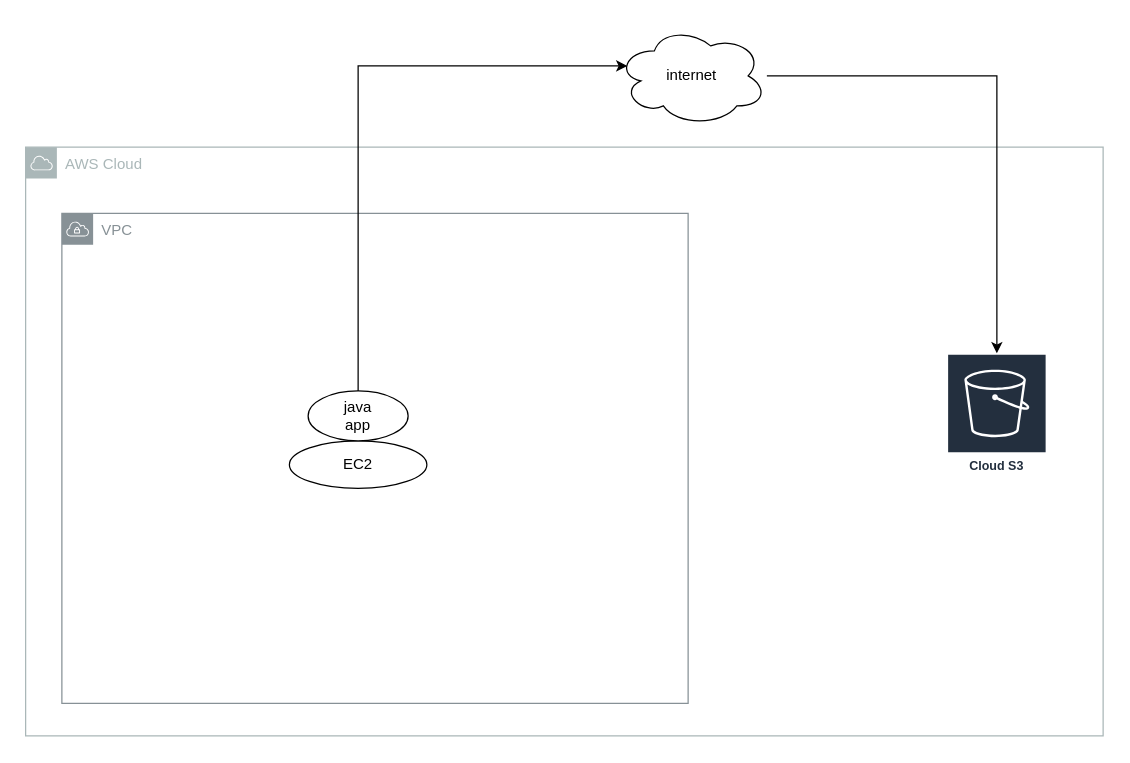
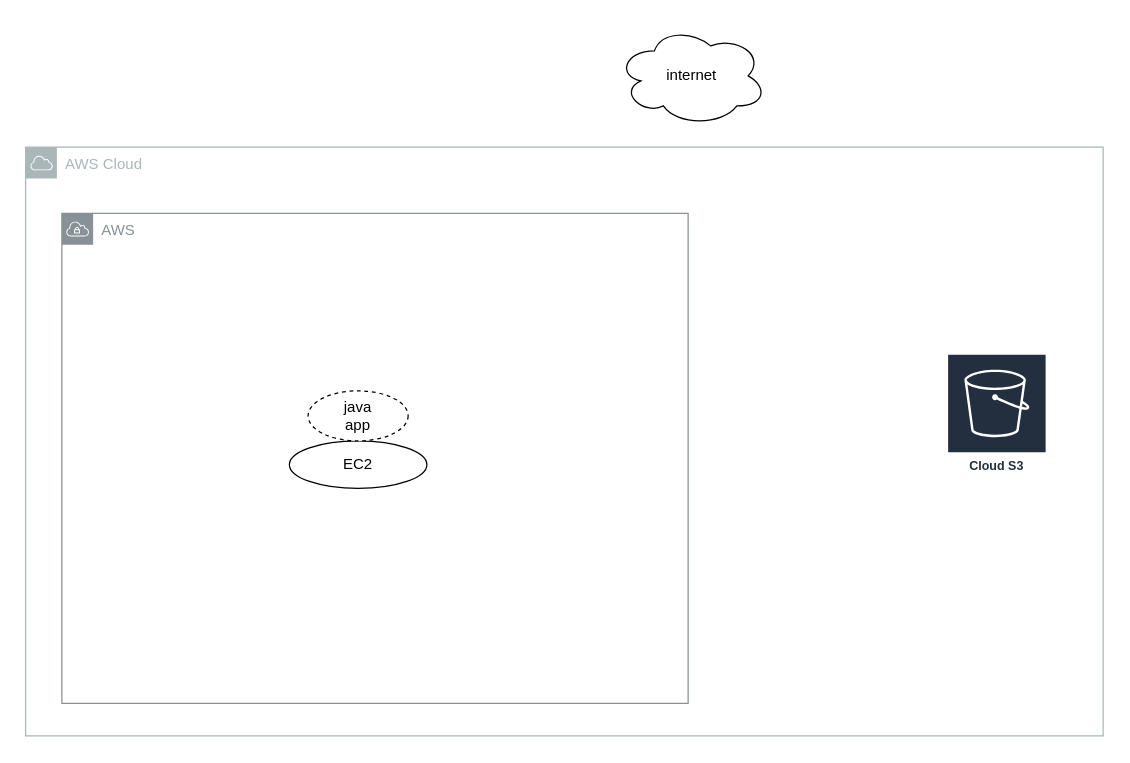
  <mxCell id="0" />
  <mxCell id="1" parent="0" />
  <mxCell id="2" value="AWS Cloud" style="sketch=0;outlineConnect=0;gradientColor=none;html=1;whiteSpace=wrap;fontSize=12;fontStyle=0;shape=mxgraph.aws4.group;grIcon=mxgraph.aws4.group_aws_cloud;strokeColor=#AAB7B8;fillColor=none;verticalAlign=top;align=left;spacingLeft=30;fontColor=#AAB7B8;dashed=0;" vertex="1" parent="1"><mxGeometry x="20" y="117" width="862" height="471" as="geometry" /></mxCell>
- <mxCell id="3" value="VPC" style="sketch=0;outlineConnect=0;gradientColor=none;html=1;whiteSpace=wrap;fontSize=12;fontStyle=0;shape=mxgraph.aws4.group;grIcon=mxgraph.aws4.group_vpc;strokeColor=#879196;fillColor=none;verticalAlign=top;align=left;spacingLeft=30;fontColor=#879196;dashed=0;" vertex="1" parent="1"><mxGeometry x="49" y="170" width="501" height="392" as="geometry" /></mxCell>
+ <mxCell id="3" value="AWS" style="sketch=0;outlineConnect=0;gradientColor=none;html=1;whiteSpace=wrap;fontSize=12;fontStyle=0;shape=mxgraph.aws4.group;grIcon=mxgraph.aws4.group_vpc;strokeColor=#879196;fillColor=none;verticalAlign=top;align=left;spacingLeft=30;fontColor=#879196;dashed=0;" vertex="1" parent="1"><mxGeometry x="49" y="170" width="501" height="392" as="geometry" /></mxCell>
  <mxCell id="4" value="Cloud S3" style="sketch=0;outlineConnect=0;fontColor=#232F3E;gradientColor=none;strokeColor=#ffffff;fillColor=#232F3E;dashed=0;verticalLabelPosition=middle;verticalAlign=bottom;align=center;html=1;whiteSpace=wrap;fontSize=10;fontStyle=1;spacing=3;shape=mxgraph.aws4.productIcon;prIcon=mxgraph.aws4.s3;" vertex="1" parent="1"><mxGeometry x="757" y="282" width="80" height="100" as="geometry" /></mxCell>
  <mxCell id="5" value="EC2" style="ellipse;whiteSpace=wrap;html=1;" vertex="1" parent="1"><mxGeometry x="231" y="352" width="110" height="38" as="geometry" /></mxCell>
- <mxCell id="6" style="edgeStyle=orthogonalEdgeStyle;rounded=0;orthogonalLoop=1;jettySize=auto;html=1;entryX=0.07;entryY=0.4;entryDx=0;entryDy=0;entryPerimeter=0;" edge="1" parent="1" source="7" target="9"><mxGeometry relative="1" as="geometry"><Array as="points"><mxPoint x="286" y="52" /></Array></mxGeometry></mxCell>
- <mxCell id="7" value="java&lt;br&gt;app" style="ellipse;whiteSpace=wrap;html=1;" vertex="1" parent="1"><mxGeometry x="246" y="312" width="80" height="40" as="geometry" /></mxCell>
- <mxCell id="8" style="edgeStyle=orthogonalEdgeStyle;rounded=0;orthogonalLoop=1;jettySize=auto;html=1;" edge="1" parent="1" source="9" target="4"><mxGeometry relative="1" as="geometry" /></mxCell>
+ <mxCell id="7" value="java&lt;br&gt;app" style="ellipse;whiteSpace=wrap;html=1;dashed=1;" vertex="1" parent="1"><mxGeometry x="246" y="312" width="80" height="40" as="geometry" /></mxCell>
  <mxCell id="9" value="internet" style="ellipse;shape=cloud;whiteSpace=wrap;html=1;" vertex="1" parent="1"><mxGeometry x="493" y="20" width="120" height="80" as="geometry" /></mxCell>
